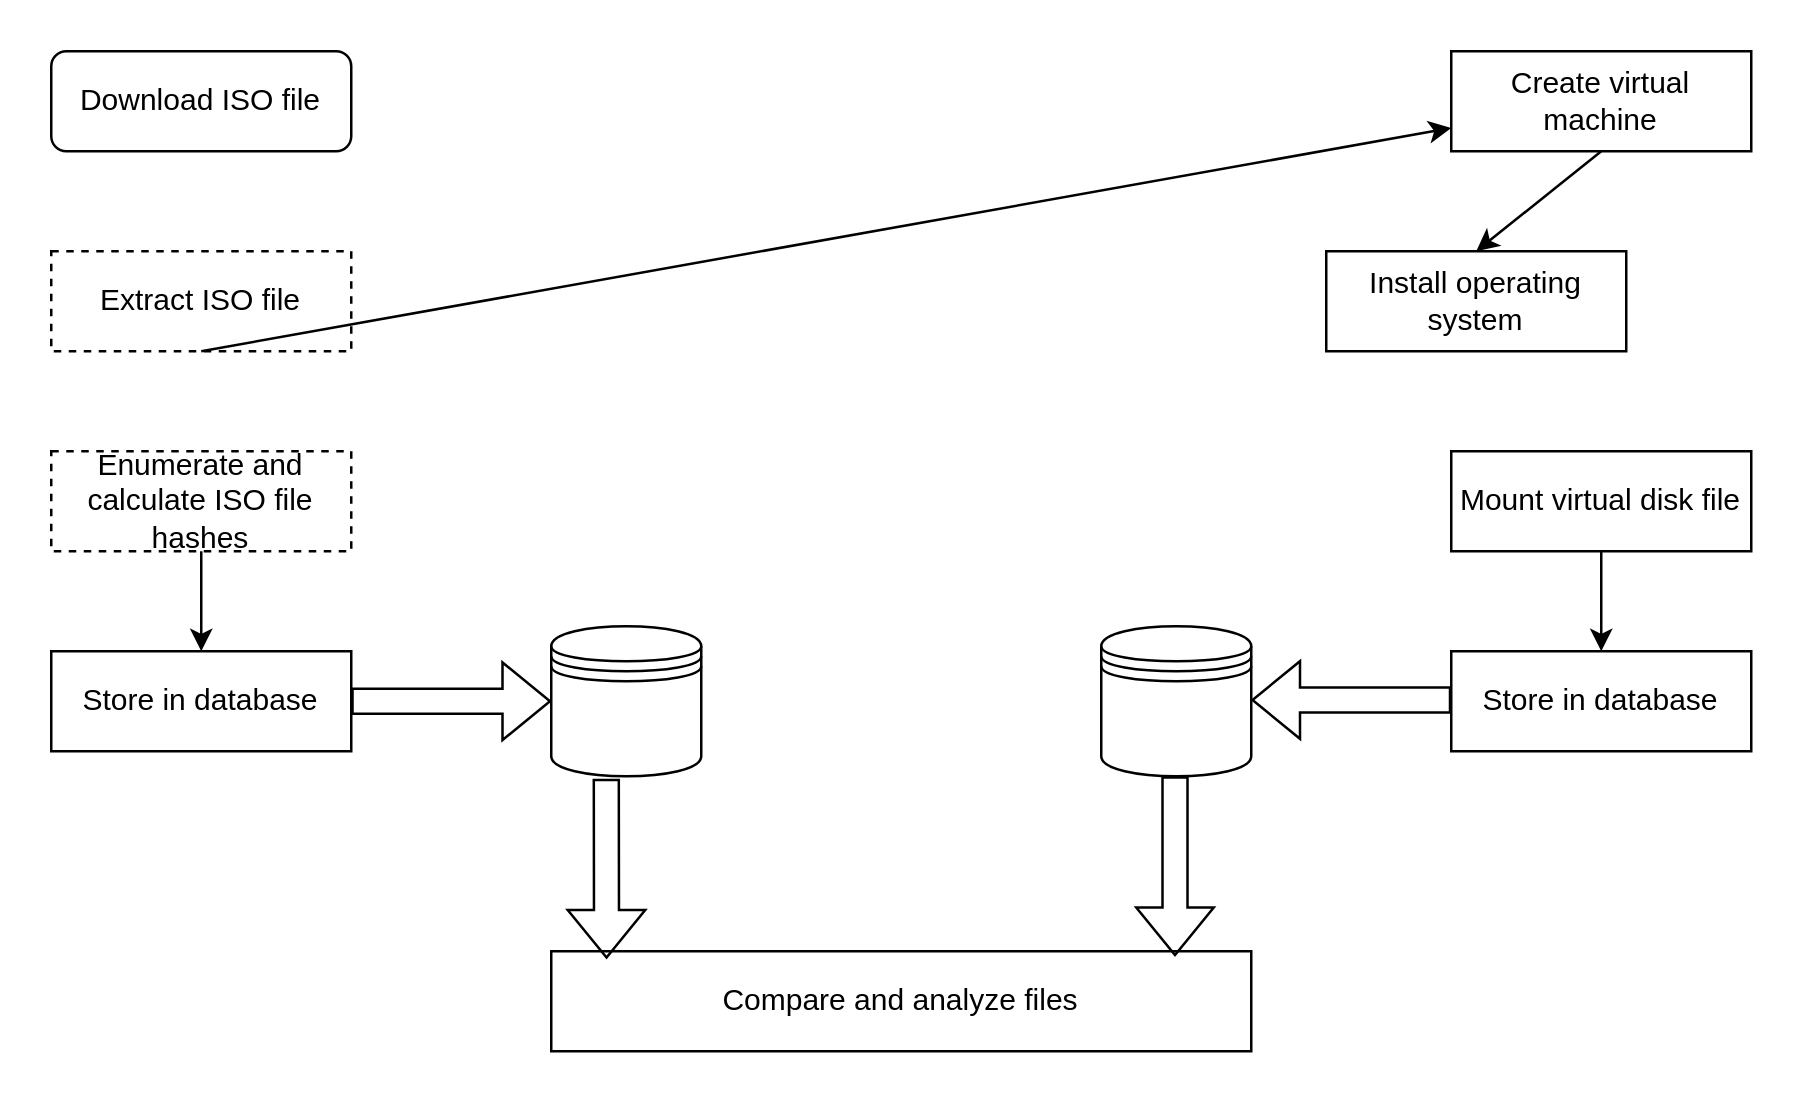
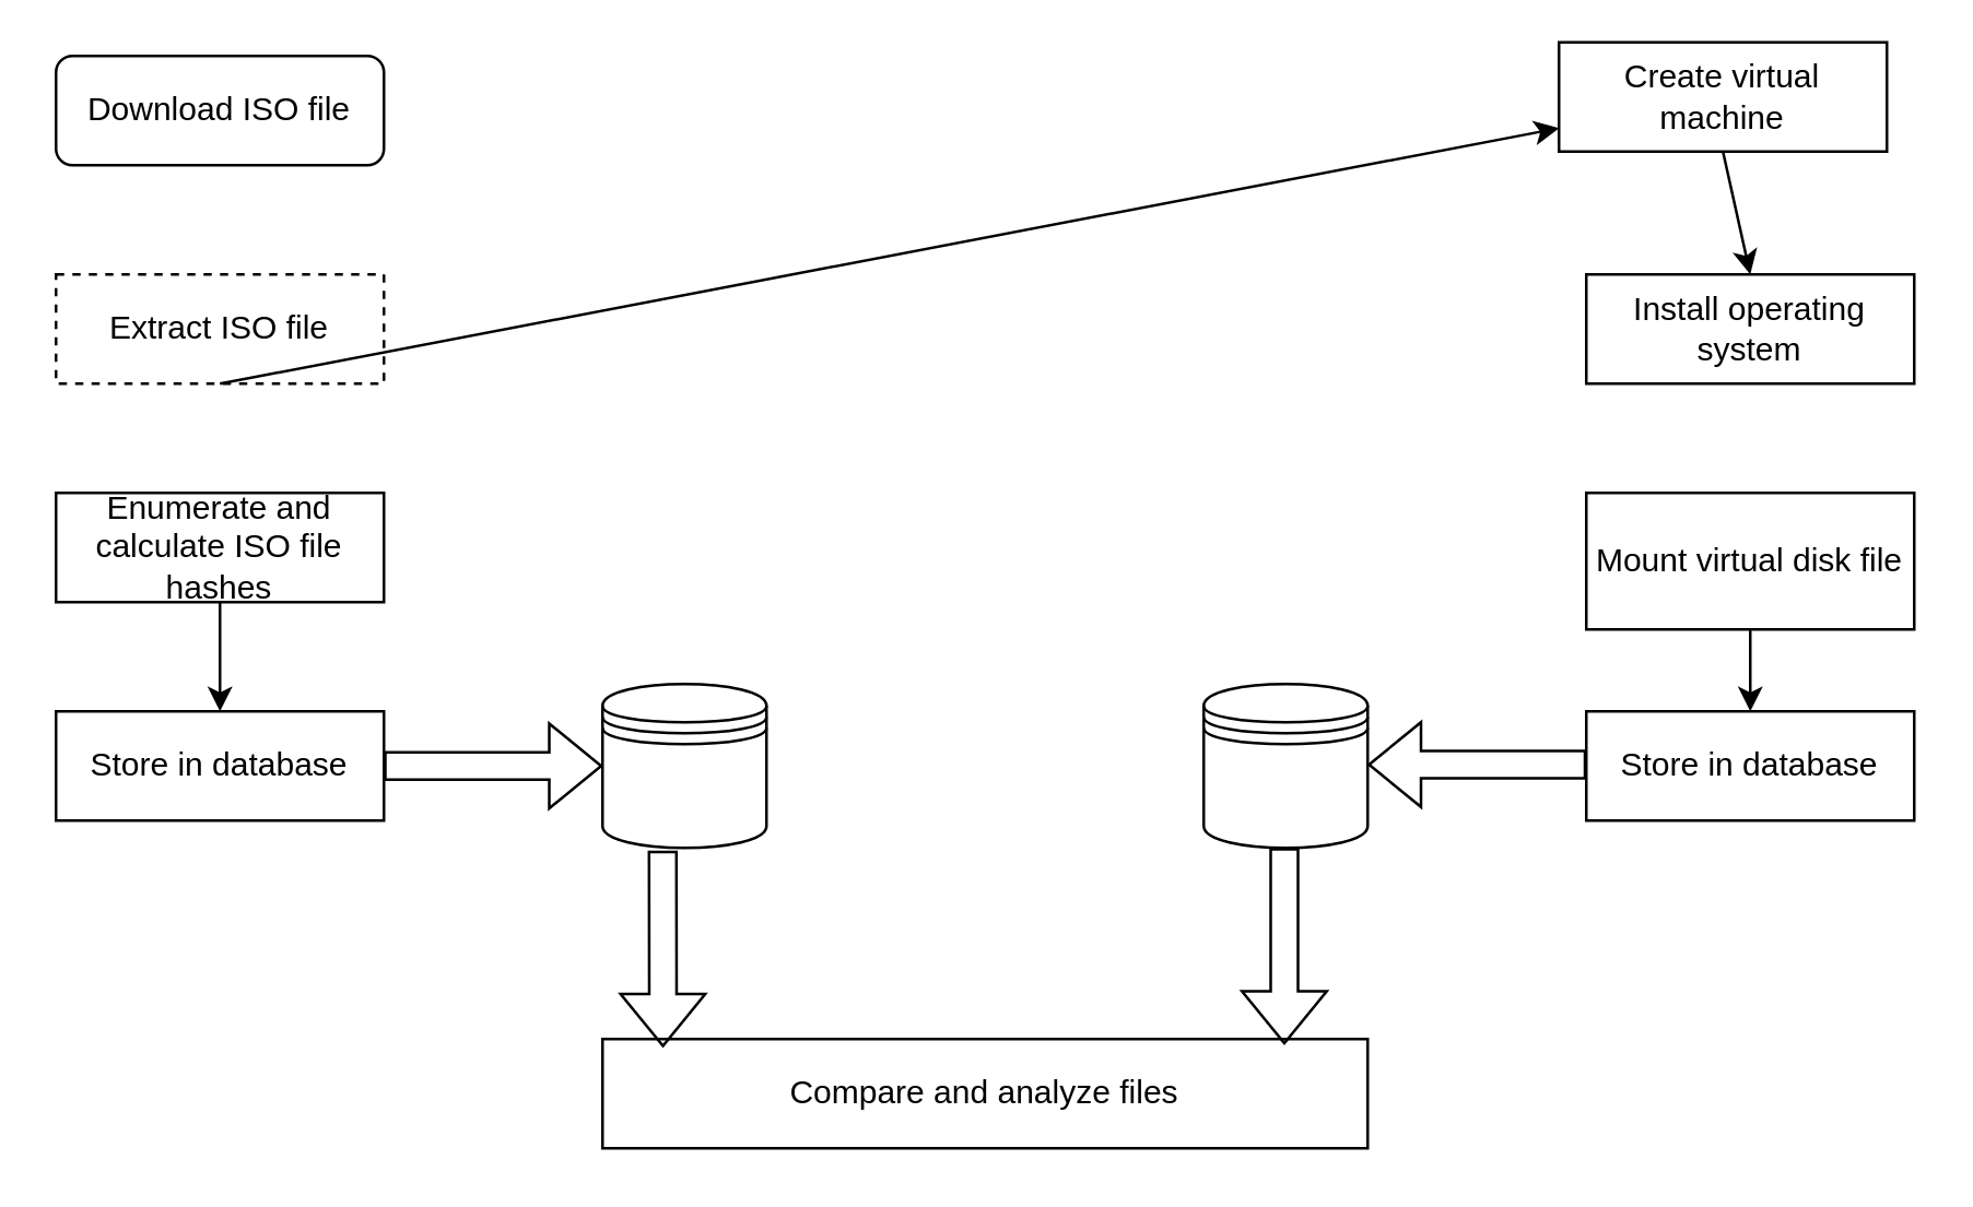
  <mxCell id="0" />
  <mxCell id="1" parent="0" />
  <mxCell id="2" value="" style="shape=datastore;whiteSpace=wrap;html=1;" vertex="1" parent="1"><mxGeometry x="220" y="250" width="60" height="60" as="geometry" /></mxCell>
- <mxCell id="3" value="Enumerate and calculate ISO file hashes" style="rounded=0;whiteSpace=wrap;html=1;dashed=1;" vertex="1" parent="1"><mxGeometry x="20" y="180" width="120" height="40" as="geometry" /></mxCell>
+ <mxCell id="3" value="Enumerate and calculate ISO file hashes" style="rounded=0;whiteSpace=wrap;html=1;" vertex="1" parent="1"><mxGeometry x="20" y="180" width="120" height="40" as="geometry" /></mxCell>
  <mxCell id="4" value="Extract ISO file" style="rounded=0;whiteSpace=wrap;html=1;dashed=1;" vertex="1" parent="1"><mxGeometry x="20" y="100" width="120" height="40" as="geometry" /></mxCell>
  <mxCell id="5" value="Download ISO file" style="whiteSpace=wrap;html=1;rounded=1;" vertex="1" parent="1"><mxGeometry x="20" y="20" width="120" height="40" as="geometry" /></mxCell>
  <mxCell id="6" value="Store in database" style="rounded=0;whiteSpace=wrap;html=1;" vertex="1" parent="1"><mxGeometry x="20" y="260" width="120" height="40" as="geometry" /></mxCell>
  <mxCell id="7" value="" style="shape=datastore;whiteSpace=wrap;html=1;" vertex="1" parent="1"><mxGeometry x="440" y="250" width="60" height="60" as="geometry" /></mxCell>
  <mxCell id="8" value="" style="endArrow=classic;html=1;rounded=0;exitX=0.5;exitY=1;exitDx=0;exitDy=0;" edge="1" parent="1" source="4" target="15"><mxGeometry width="50" height="50" relative="1" as="geometry"><mxPoint x="290" y="120" as="sourcePoint" /><mxPoint x="290" y="160" as="targetPoint" /></mxGeometry></mxCell>
  <mxCell id="9" value="" style="endArrow=classic;html=1;rounded=0;exitX=0.5;exitY=1;exitDx=0;exitDy=0;entryX=0.5;entryY=0;entryDx=0;entryDy=0;" edge="1" parent="1" source="3" target="6"><mxGeometry width="50" height="50" relative="1" as="geometry"><mxPoint x="310" y="170" as="sourcePoint" /><mxPoint x="310" y="210" as="targetPoint" /></mxGeometry></mxCell>
  <mxCell id="10" value="" style="shape=flexArrow;endArrow=classic;html=1;rounded=0;entryX=0;entryY=0.5;entryDx=0;entryDy=0;exitX=1;exitY=0.5;exitDx=0;exitDy=0;" edge="1" parent="1" source="6" target="2"><mxGeometry width="50" height="50" relative="1" as="geometry"><mxPoint x="170" y="260" as="sourcePoint" /><mxPoint x="220" y="210" as="targetPoint" /></mxGeometry></mxCell>
  <mxCell id="11" value="" style="shape=flexArrow;endArrow=classic;html=1;rounded=0;exitX=1;exitY=0.5;exitDx=0;exitDy=0;" edge="1" parent="1"><mxGeometry width="50" height="50" relative="1" as="geometry"><mxPoint x="580" y="279.5" as="sourcePoint" /><mxPoint x="500" y="279.5" as="targetPoint" /></mxGeometry></mxCell>
  <mxCell id="12" value="Store in database" style="rounded=0;whiteSpace=wrap;html=1;" vertex="1" parent="1"><mxGeometry x="580" y="260" width="120" height="40" as="geometry" /></mxCell>
- <mxCell id="13" value="Mount virtual disk file" style="rounded=0;whiteSpace=wrap;html=1;" vertex="1" parent="1"><mxGeometry x="580" y="180" width="120" height="40" as="geometry" /></mxCell>
- <mxCell id="14" value="&lt;span data-end=&quot;224&quot; data-start=&quot;196&quot;&gt;Install operating system&lt;/span&gt;" style="rounded=0;whiteSpace=wrap;html=1;" vertex="1" parent="1"><mxGeometry x="530" y="100" width="120" height="40" as="geometry" /></mxCell>
- <mxCell id="15" value="Create virtual machine" style="rounded=0;whiteSpace=wrap;html=1;" vertex="1" parent="1"><mxGeometry x="580" y="20" width="120" height="40" as="geometry" /></mxCell>
+ <mxCell id="13" value="Mount virtual disk file" style="rounded=0;whiteSpace=wrap;html=1;" vertex="1" parent="1"><mxGeometry x="580" y="180" width="120" height="50" as="geometry" /></mxCell>
+ <mxCell id="14" value="&lt;span data-end=&quot;224&quot; data-start=&quot;196&quot;&gt;Install operating system&lt;/span&gt;" style="rounded=0;whiteSpace=wrap;html=1;" vertex="1" parent="1"><mxGeometry x="580" y="100" width="120" height="40" as="geometry" /></mxCell>
+ <mxCell id="15" value="Create virtual machine" style="rounded=0;whiteSpace=wrap;html=1;" vertex="1" parent="1"><mxGeometry x="570" y="15" width="120" height="40" as="geometry" /></mxCell>
  <mxCell id="16" value="" style="endArrow=classic;html=1;rounded=0;exitX=0.5;exitY=1;exitDx=0;exitDy=0;entryX=0.5;entryY=0;entryDx=0;entryDy=0;" edge="1" parent="1" source="15" target="14"><mxGeometry width="50" height="50" relative="1" as="geometry"><mxPoint x="270" y="90" as="sourcePoint" /><mxPoint x="270" y="130" as="targetPoint" /></mxGeometry></mxCell>
  <mxCell id="17" value="" style="endArrow=classic;html=1;rounded=0;exitX=0.5;exitY=1;exitDx=0;exitDy=0;entryX=0.5;entryY=0;entryDx=0;entryDy=0;" edge="1" parent="1" source="13" target="12"><mxGeometry width="50" height="50" relative="1" as="geometry"><mxPoint x="720" y="170" as="sourcePoint" /><mxPoint x="720" y="210" as="targetPoint" /></mxGeometry></mxCell>
  <mxCell id="18" value="Compare and analyze files" style="rounded=0;whiteSpace=wrap;html=1;" vertex="1" parent="1"><mxGeometry x="220" y="380" width="280" height="40" as="geometry" /></mxCell>
  <mxCell id="19" value="" style="shape=flexArrow;endArrow=classic;html=1;rounded=0;entryX=0.079;entryY=0.075;entryDx=0;entryDy=0;entryPerimeter=0;exitX=0.367;exitY=1.017;exitDx=0;exitDy=0;exitPerimeter=0;" edge="1" parent="1" source="2" target="18"><mxGeometry width="50" height="50" relative="1" as="geometry"><mxPoint x="170" y="360" as="sourcePoint" /><mxPoint x="220" y="310" as="targetPoint" /></mxGeometry></mxCell>
  <mxCell id="20" value="" style="shape=flexArrow;endArrow=classic;html=1;rounded=0;entryX=0.079;entryY=0.075;entryDx=0;entryDy=0;entryPerimeter=0;exitX=0.367;exitY=1.017;exitDx=0;exitDy=0;exitPerimeter=0;" edge="1" parent="1"><mxGeometry width="50" height="50" relative="1" as="geometry"><mxPoint x="469.5" y="310" as="sourcePoint" /><mxPoint x="469.5" y="382" as="targetPoint" /></mxGeometry></mxCell>
